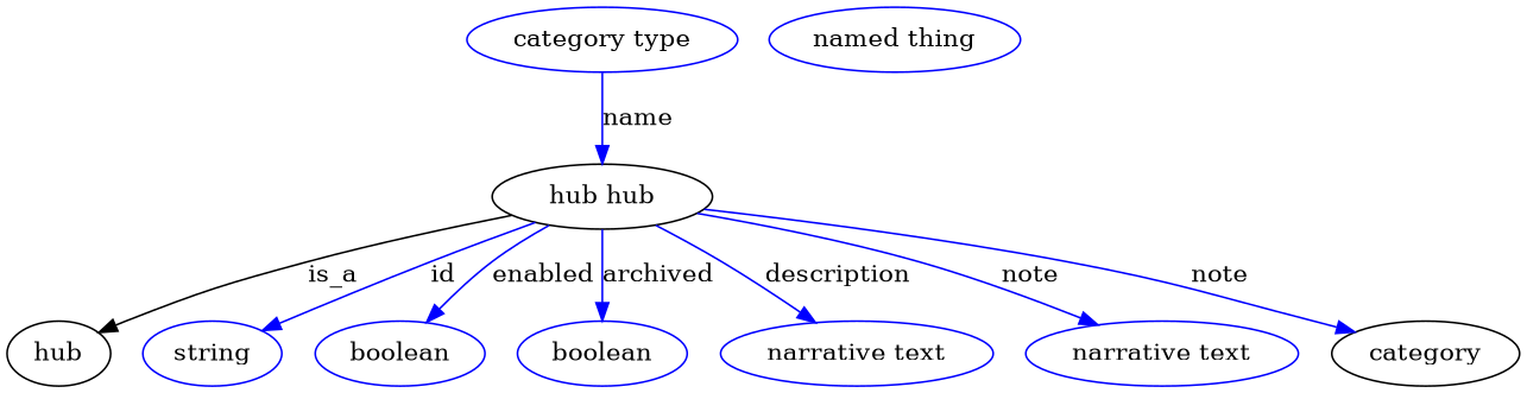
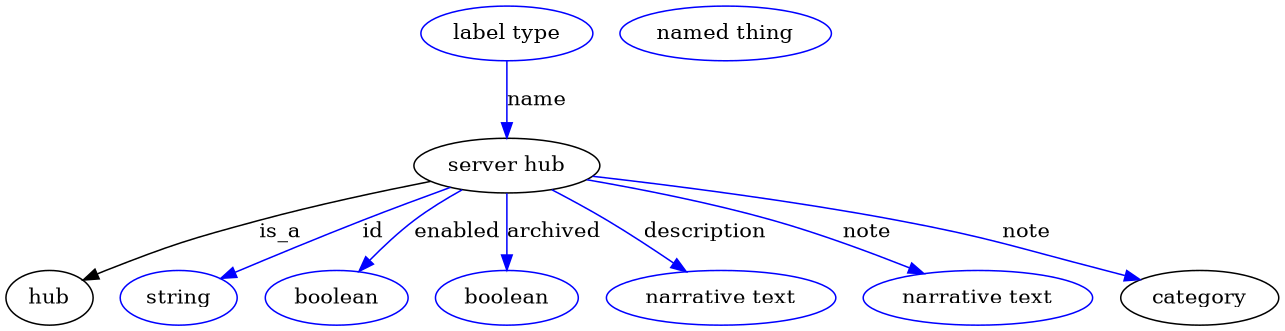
  digraph {
    node [color=blue]
    edge [color=blue style=solid]
-   n1 [height=0.5 label="hub hub" width=1.6971 color=""]
+   n1 [height=0.5 label="server hub" width=1.6971 color=""]
    hub [height=0.5 width=0.79437 color=""]
    n3 [height=0.5 label=string width=1.0652]
    n4 [height=0.5 label=boolean width=1.2999]
    n5 [height=0.5 label=boolean width=1.2999]
    n6 [height=0.5 label="narrative text" width=2.0943]
    n7 [height=0.5 label="narrative text" width=2.0943]
    category [height=0.5 width=1.4443 color=""]
-   n9 [height=0.5 label="category type" width=1.5707]
+   n9 [height=0.5 label="label type" width=1.5707]
    n10 [height=0.5 label="named thing" width=1.9318]
    n1 -> hub [label=is_a color="" style=""]
    n1 -> n3 [label=id]
    n1 -> n4 [label=enabled]
    n1 -> n5 [label=archived]
    n1 -> n6 [label=description]
    n1 -> n7 [label=note]
    n1 -> category [label=note]
    n9 -> n1 [label=name]
  }
